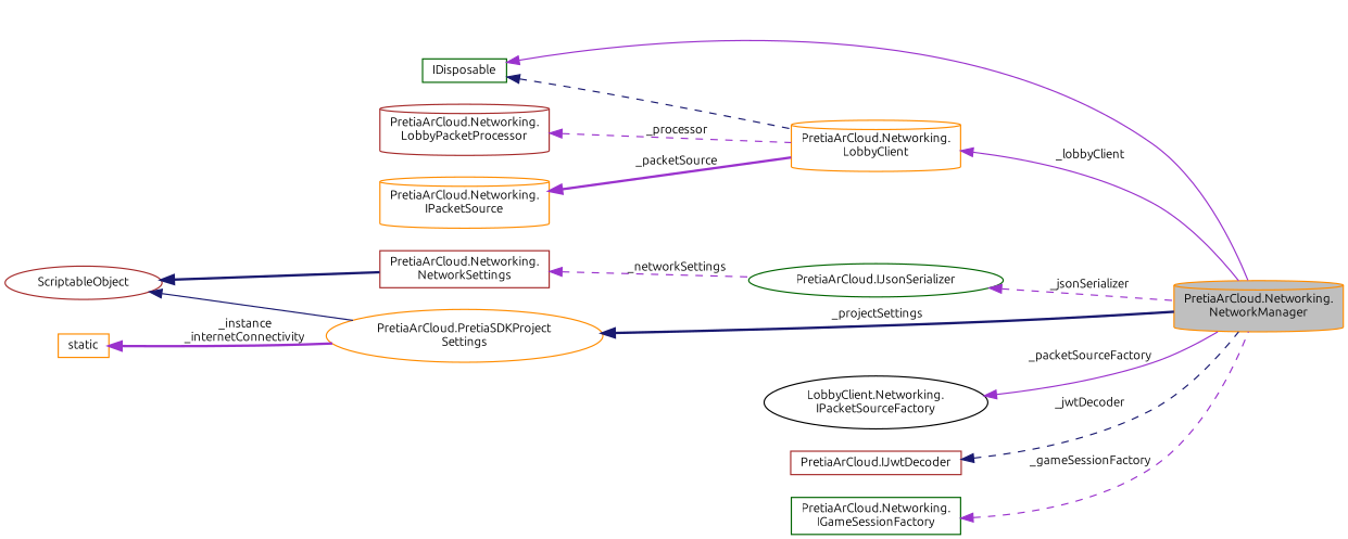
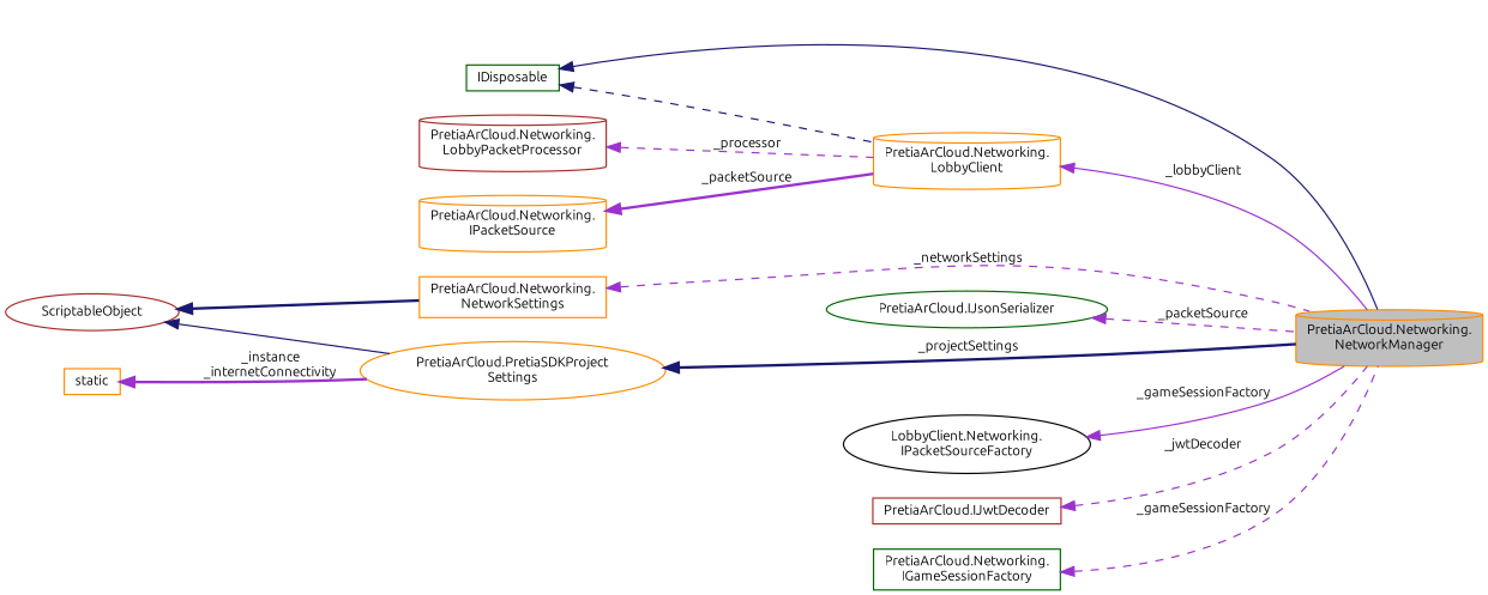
  digraph {
    fontname=Ubuntu
    rankdir=LR
    node [color=darkorange fillcolor=white fontname=Ubuntu fontsize=10 shape=box style=filled]
    edge [color=darkorchid3 dir=back fontname=Ubuntu fontsize=10 labelfontname=Helvetica labelfontsize=10 style=dashed]
    n1 [fillcolor=grey75 fontcolor=black height=0.2 label="PretiaArCloud.Networking.\lNetworkManager" shape=cylinder width=0.4]
    n2 [color=darkgreen height=0.2 label=IDisposable width=0.4]
    n3 [height=0.2 label="PretiaArCloud.Networking.\lLobbyClient" shape=cylinder width=0.4]
    n4 [color=darkgreen height=0.2 label="PretiaArCloud.IJsonSerializer" shape=ellipse width=0.4]
-   n5 [color=brown height=0.2 label="PretiaArCloud.Networking.\lNetworkSettings" width=0.4]
+   n5 [height=0.2 label="PretiaArCloud.Networking.\lNetworkSettings" width=0.4]
    n6 [color=brown height=0.2 label=ScriptableObject shape=ellipse width=0.4]
    n7 [height=0.2 label="PretiaArCloud.PretiaSDKProject\lSettings" shape=ellipse width=0.4]
    n8 [height=0.2 label=static width=0.4]
    n9 [color=brown height=0.2 label="PretiaArCloud.Networking.\lLobbyPacketProcessor" shape=cylinder width=0.4]
    n10 [height=0.2 label="PretiaArCloud.Networking.\lIPacketSource" shape=cylinder width=0.4]
    n11 [color=black height=0.2 label="LobbyClient.Networking.\lIPacketSourceFactory" shape=ellipse width=0.4]
    n12 [color=brown height=0.2 label="PretiaArCloud.IJwtDecoder" width=0.4]
    n13 [color=darkgreen height=0.2 label="PretiaArCloud.Networking.\lIGameSessionFactory" width=0.4]
-   n2 -> n1 [style=solid]
+   n2 -> n1 [color=midnightblue style=solid]
    n2 -> n3 [color=midnightblue]
    n3 -> n1 [label=" _lobbyClient" style=solid]
-   n4 -> n1 [label=" _jsonSerializer"]
-   n5 -> n4 [label=" _networkSettings"]
+   n4 -> n1 [label=" _packetSource"]
+   n5 -> n1 [label=" _networkSettings"]
    n6 -> n5 [color=midnightblue style=bold]
    n6 -> n7 [color=midnightblue style=solid]
    n7 -> n1 [color=midnightblue label=" _projectSettings" style=bold]
    n8 -> n7 [label=" _instance\n_internetConnectivity" style=bold]
    n9 -> n3 [label=" _processor"]
    n10 -> n3 [label=" _packetSource" style=bold]
-   n11 -> n1 [label=" _packetSourceFactory" style=solid]
-   n12 -> n1 [color=midnightblue label=" _jwtDecoder"]
+   n11 -> n1 [label=" _gameSessionFactory" style=solid]
+   n12 -> n1 [label=" _jwtDecoder"]
    n13 -> n1 [label=" _gameSessionFactory"]
  }
